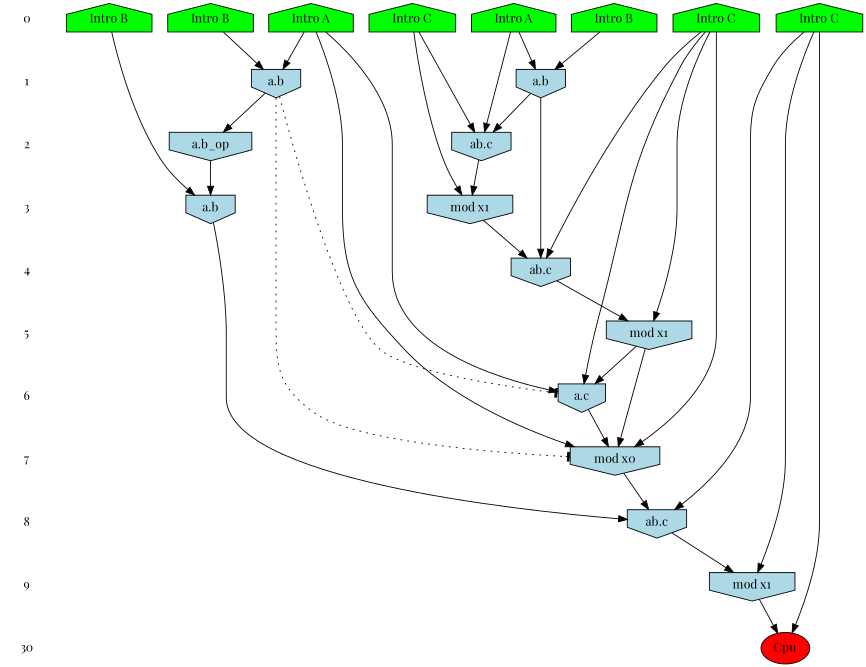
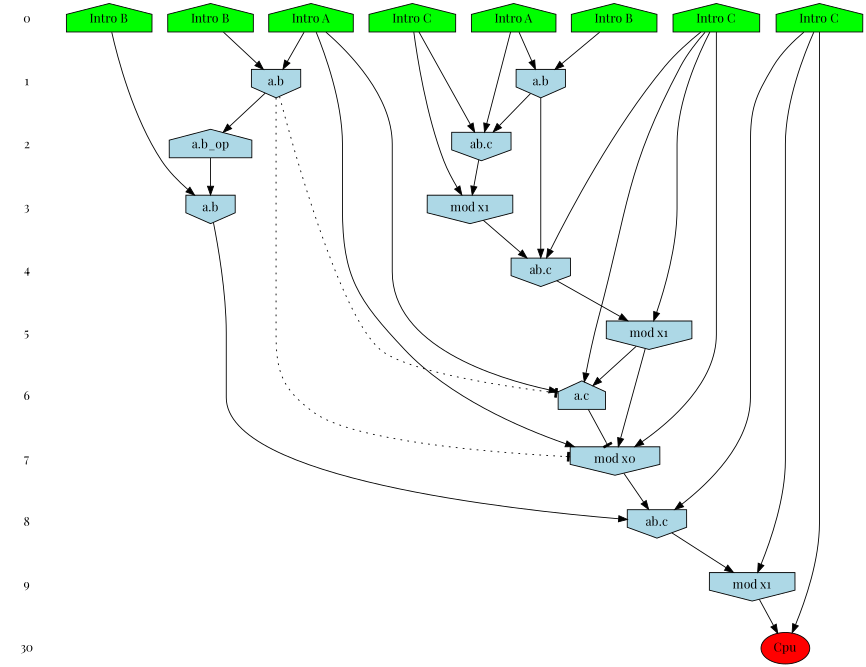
  digraph {
    fontname="Playfair Display"
    ranksep=.5
    node [fontname="Playfair Display" shape=invhouse fillcolor=lightblue style=filled]
    edge [fontname="Playfair Display"]
    0 [shape=plaintext fillcolor="" style=""]
    n2 [fillcolor=green label="Intro B" shape=house]
    n3 [fillcolor=green label="Intro B" shape=house]
    n4 [fillcolor=green label="Intro A" shape=house]
    n5 [fillcolor=green label="Intro A" shape=house]
    n6 [fillcolor=green label="Intro B" shape=house]
    n7 [fillcolor=green label="Intro C" shape=house]
    n8 [fillcolor=green label="Intro C" shape=house]
    n9 [fillcolor=green label="Intro C" shape=house]
    1 [shape=plaintext fillcolor="" style=""]
    n11 [label="a.b"]
    n12 [label="a.b"]
    2 [shape=plaintext fillcolor="" style=""]
    n14 [label="ab.c"]
-   n15 [label="a.b_op"]
+   n15 [label="a.b_op" shape=house]
    3 [shape=plaintext fillcolor="" style=""]
    n17 [label="mod x1"]
    n18 [label="a.b"]
    4 [shape=plaintext fillcolor="" style=""]
    n20 [label="ab.c"]
    5 [shape=plaintext fillcolor="" style=""]
    n22 [label="mod x1"]
    6 [shape=plaintext fillcolor="" style=""]
-   n24 [label="a.c"]
+   n24 [label="a.c" shape=house]
    7 [shape=plaintext fillcolor="" style=""]
    n26 [label="mod x0"]
    8 [shape=plaintext fillcolor="" style=""]
    n28 [label="ab.c"]
    9 [shape=plaintext fillcolor="" style=""]
    n30 [label="mod x1"]
    n31 [label=30 shape=plaintext fillcolor="" style=""]
    n32 [fillcolor=red label=Cpu shape=""]
    subgraph sub_1 {
      rank=same
      0
      n2
      n3
      n4
      n5
      n6
      n7
      n8
      n9
    }
    subgraph sub_2 {
      rank=same
      1
      n11
      n12
    }
    subgraph sub_3 {
      rank=same
      2
      n14
      n15
    }
    subgraph sub_4 {
      rank=same
      3
      n17
      n18
    }
    subgraph sub_5 {
      rank=same
      4
      n20
    }
    subgraph sub_6 {
      rank=same
      5
      n22
    }
    subgraph sub_7 {
      rank=same
      6
      n24
    }
    subgraph sub_8 {
      rank=same
      7
      n26
    }
    subgraph sub_9 {
      rank=same
      8
      n28
    }
    subgraph sub_10 {
      rank=same
      9
      n30
    }
    subgraph sub_11 {
      rank=same
      n31
      n32
    }
    0 -> 1 [style=invis]
    n2 -> n12
    n3 -> n11
    n4 -> n12
    n4 -> n24
    n4 -> n26
    n5 -> n11
    n5 -> n14
    n6 -> n18
    n7 -> n20
    n7 -> n22
    n7 -> n24
    n7 -> n26
    n8 -> n28
    n8 -> n30
    n8 -> n32
    n9 -> n14
    n9 -> n17
    1 -> 2 [style=invis]
    n11 -> n14
    n11 -> n20
    n12 -> n15
    n12 -> n24 [arrowhead=tee style=dotted]
    n12 -> n26 [arrowhead=tee style=dotted]
    2 -> 3 [style=invis]
    n14 -> n17
    n15 -> n18
    3 -> 4 [style=invis]
    n17 -> n20
    n18 -> n28
    4 -> 5 [style=invis]
    n20 -> n22
    5 -> 6 [style=invis]
    n22 -> n24
    n22 -> n26
    6 -> 7 [style=invis]
-   n24 -> n26
+   n24 -> n26 [arrowhead=tee]
    7 -> 8 [style=invis]
    n26 -> n28
    8 -> 9 [style=invis]
    n28 -> n30
    9 -> n31 [style=invis]
    n30 -> n32
  }
